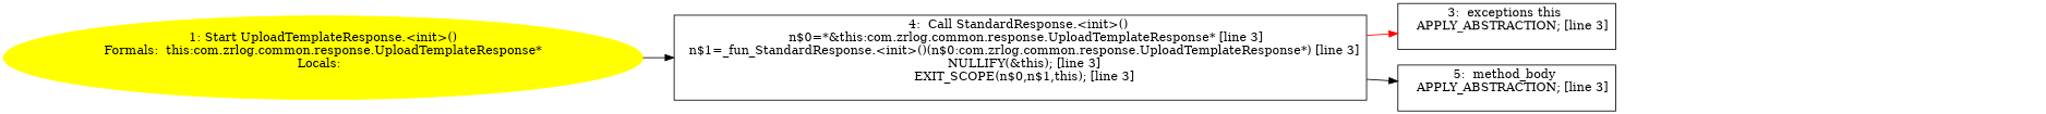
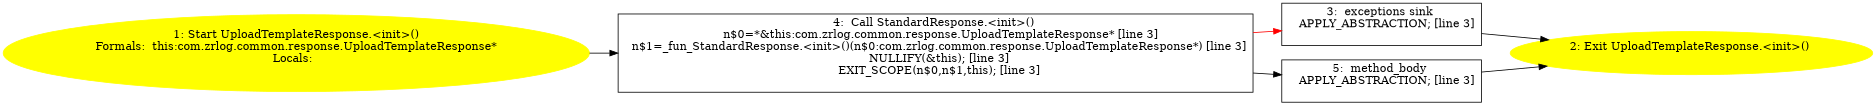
  digraph {
    fontname="DejaVu Serif"
    rankdir=LR
    node [fontname="DejaVu Serif" shape=box]
    edge [fontname="DejaVu Serif"]
    n1 [color=yellow label="1: Start UploadTemplateResponse.<init>()\nFormals:  this:com.zrlog.common.response.UploadTemplateResponse*\nLocals:  \n  " style=filled shape=""]
    n2 [label="4:  Call StandardResponse.<init>() \n   n$0=*&this:com.zrlog.common.response.UploadTemplateResponse* [line 3]\n  n$1=_fun_StandardResponse.<init>()(n$0:com.zrlog.common.response.UploadTemplateResponse*) [line 3]\n  NULLIFY(&this); [line 3]\n  EXIT_SCOPE(n$0,n$1,this); [line 3]\n "]
-   n3 [label="3:  exceptions this \n   APPLY_ABSTRACTION; [line 3]\n "]
+   n3 [label="3:  exceptions sink \n   APPLY_ABSTRACTION; [line 3]\n "]
    n4 [label="5:  method_body \n   APPLY_ABSTRACTION; [line 3]\n "]
+   n5 [color=yellow label="2: Exit UploadTemplateResponse.<init>() \n  " style=filled shape=""]
    n1 -> n2
    n2 -> n3 [color=red]
    n2 -> n4
+   n3 -> n5
+   n4 -> n5
  }
